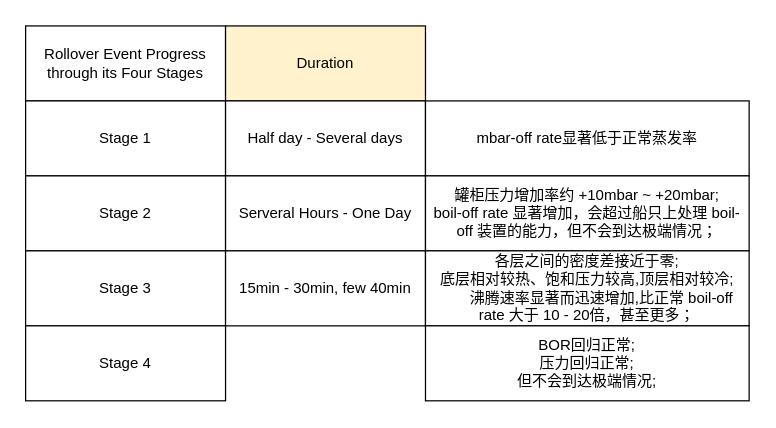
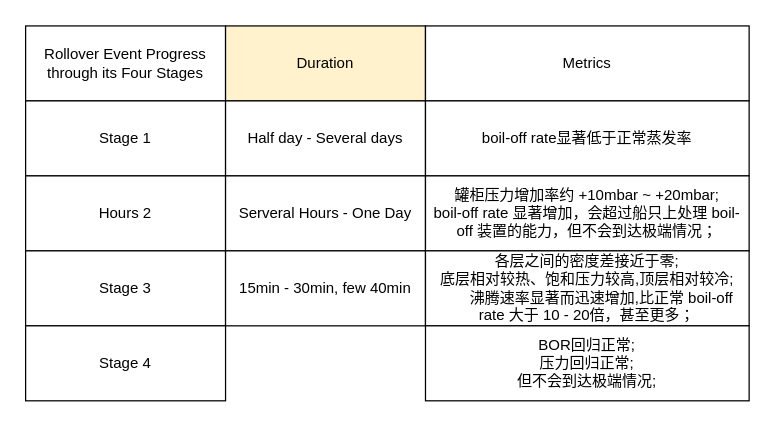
  <mxCell id="0" />
  <mxCell id="1" parent="0" />
  <mxCell id="2" value="Rollover Event Progress through its Four Stages" style="rounded=0;whiteSpace=wrap;html=1;" vertex="1" parent="1"><mxGeometry x="20" y="20" width="160" height="60" as="geometry" /></mxCell>
  <mxCell id="3" value="Stage 1" style="rounded=0;whiteSpace=wrap;html=1;" vertex="1" parent="1"><mxGeometry x="20" y="80" width="160" height="60" as="geometry" /></mxCell>
- <mxCell id="4" value="Stage 2" style="rounded=0;whiteSpace=wrap;html=1;" vertex="1" parent="1"><mxGeometry x="20" y="140" width="160" height="60" as="geometry" /></mxCell>
+ <mxCell id="4" value="Hours 2" style="rounded=0;whiteSpace=wrap;html=1;" vertex="1" parent="1"><mxGeometry x="20" y="140" width="160" height="60" as="geometry" /></mxCell>
  <mxCell id="5" value="Stage 3" style="rounded=0;whiteSpace=wrap;html=1;" vertex="1" parent="1"><mxGeometry x="20" y="200" width="160" height="60" as="geometry" /></mxCell>
  <mxCell id="6" value="Stage 4" style="rounded=0;whiteSpace=wrap;html=1;" vertex="1" parent="1"><mxGeometry x="20" y="260" width="160" height="60" as="geometry" /></mxCell>
  <mxCell id="7" value="Duration" style="rounded=0;whiteSpace=wrap;html=1;fillColor=#fff2cc;" vertex="1" parent="1"><mxGeometry x="180" y="20" width="160" height="60" as="geometry" /></mxCell>
  <mxCell id="8" value="Half day - Several days" style="rounded=0;whiteSpace=wrap;html=1;" vertex="1" parent="1"><mxGeometry x="180" y="80" width="160" height="60" as="geometry" /></mxCell>
  <mxCell id="9" value="Serveral Hours - One Day" style="rounded=0;whiteSpace=wrap;html=1;" vertex="1" parent="1"><mxGeometry x="180" y="140" width="160" height="60" as="geometry" /></mxCell>
  <mxCell id="10" value="15min - 30min, few 40min" style="rounded=0;whiteSpace=wrap;html=1;" vertex="1" parent="1"><mxGeometry x="180" y="200" width="160" height="60" as="geometry" /></mxCell>
- <mxCell id="12" value="mbar-off rate显著低于正常蒸发率" style="rounded=0;whiteSpace=wrap;html=1;" vertex="1" parent="1"><mxGeometry x="340" y="80" width="259" height="60" as="geometry" /></mxCell>
+ <mxCell id="11" value="Metrics" style="rounded=0;whiteSpace=wrap;html=1;" vertex="1" parent="1"><mxGeometry x="340" y="20" width="259" height="60" as="geometry" /></mxCell>
+ <mxCell id="12" value="boil-off rate显著低于正常蒸发率" style="rounded=0;whiteSpace=wrap;html=1;" vertex="1" parent="1"><mxGeometry x="340" y="80" width="259" height="60" as="geometry" /></mxCell>
  <mxCell id="13" value="&lt;div&gt;罐柜压力增加率约 +10mbar ~ +20mbar;&lt;/div&gt;&lt;div&gt;boil-off rate 显著增加，会超过船只上处理 boil-off 装置的能力，但不会到达极端情况；&lt;span style=&quot;&quot;&gt;&lt;/span&gt;&lt;/div&gt;" style="rounded=0;whiteSpace=wrap;html=1;" vertex="1" parent="1"><mxGeometry x="340" y="140" width="259" height="60" as="geometry" /></mxCell>
  <mxCell id="14" value="&lt;div&gt;各层之间的密度差接近于零;&lt;/div&gt;&lt;div&gt;底层相对较热、饱和压力较高,&lt;span style=&quot;background-color: initial;&quot;&gt;顶层相对较冷;&lt;/span&gt;&lt;/div&gt;&lt;div&gt;&lt;span style=&quot;&quot;&gt;&lt;span style=&quot;&quot;&gt;&lt;span style=&quot;white-space: pre;&quot;&gt;&amp;nbsp;&amp;nbsp;&amp;nbsp;&amp;nbsp;&lt;/span&gt;&lt;span style=&quot;white-space: pre;&quot;&gt;&amp;nbsp;&amp;nbsp;&amp;nbsp;&amp;nbsp;&lt;/span&gt;&lt;/span&gt;沸腾速率显著而迅速增加,比正常 boil-off&amp;nbsp; rate 大于 10 - 20倍，甚至更多；&lt;/span&gt;&lt;/div&gt;" style="rounded=0;whiteSpace=wrap;html=1;" vertex="1" parent="1"><mxGeometry x="340" y="200" width="259" height="60" as="geometry" /></mxCell>
  <mxCell id="15" value="&lt;div&gt;BOR回归正常;&lt;/div&gt;&lt;div&gt;压力回归正常;&lt;/div&gt;&lt;div&gt;&lt;span style=&quot;background-color: initial;&quot;&gt;但不会到达极端情况;&lt;/span&gt;&lt;/div&gt;" style="rounded=0;whiteSpace=wrap;html=1;" vertex="1" parent="1"><mxGeometry x="340" y="260" width="259" height="60" as="geometry" /></mxCell>
